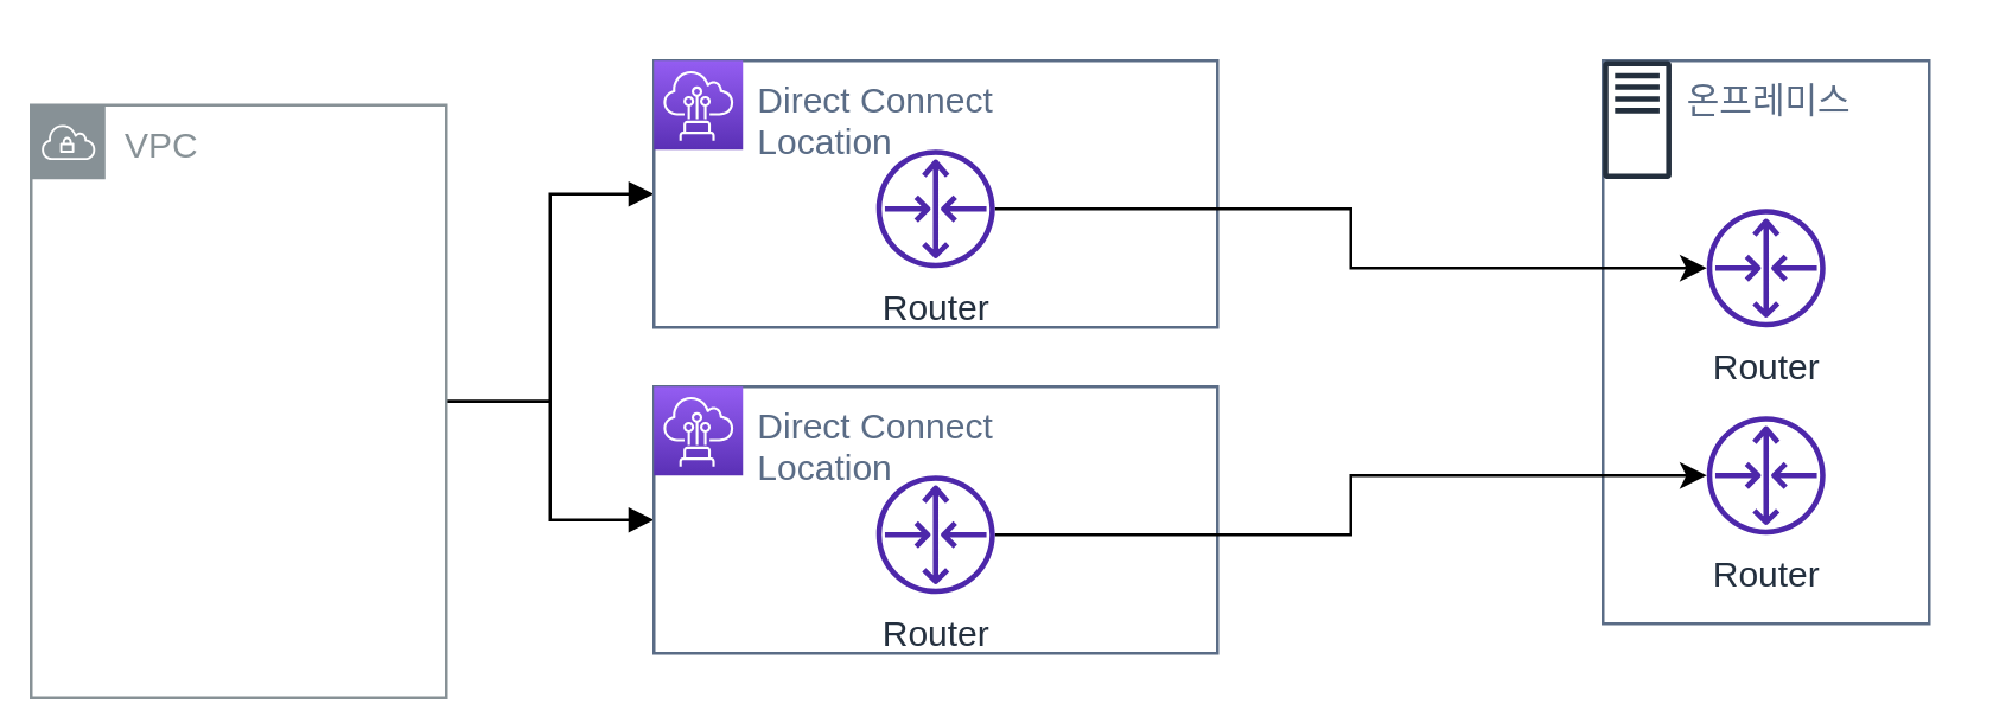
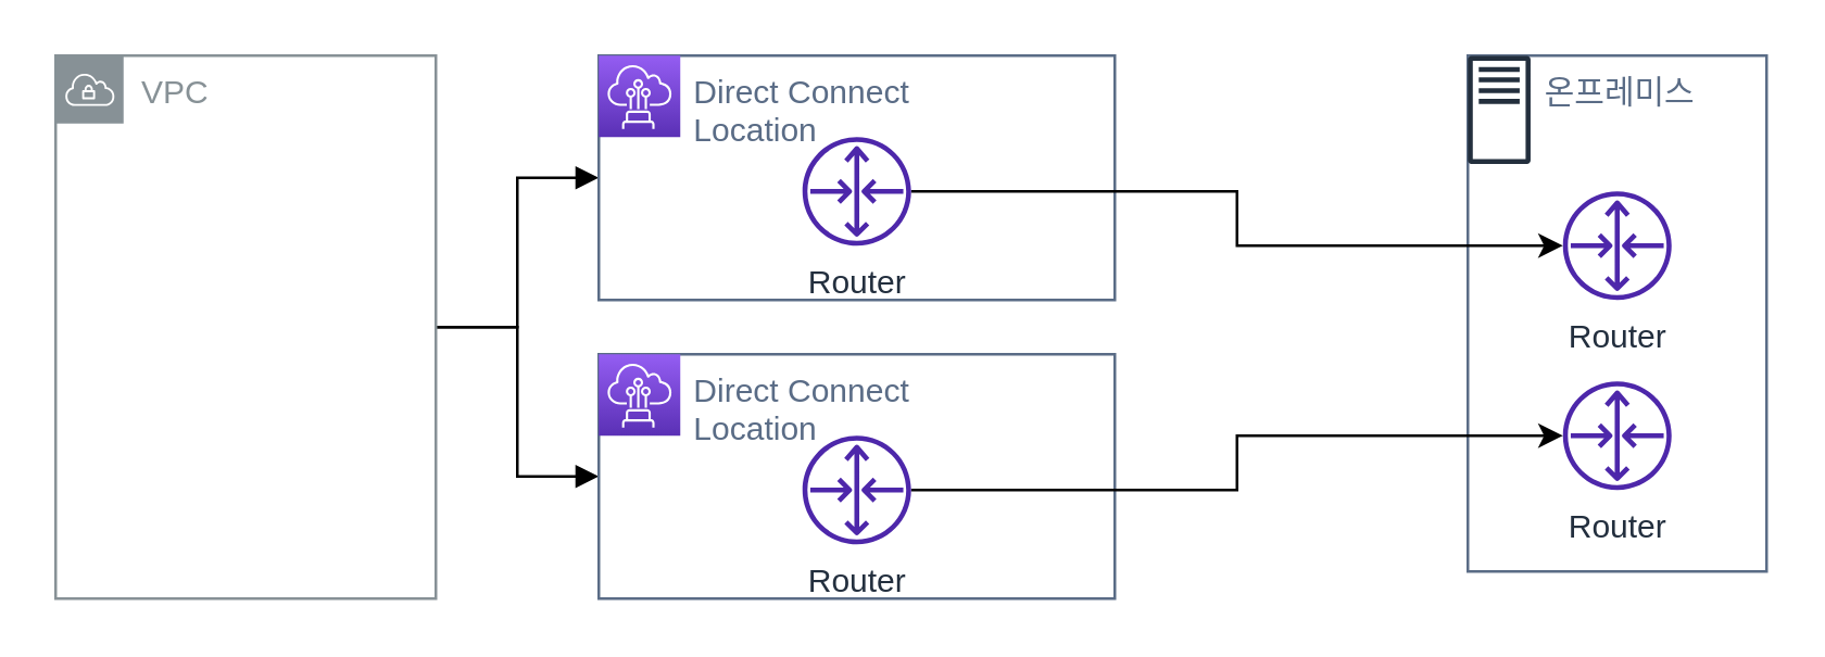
  <mxCell id="0" />
  <mxCell id="1" parent="0" />
  <mxCell id="2" style="edgeStyle=orthogonalEdgeStyle;rounded=0;orthogonalLoop=1;jettySize=auto;html=1;entryX=0;entryY=0.5;entryDx=0;entryDy=0;endArrow=block;endFill=1;jumpStyle=none;" edge="1" parent="1" source="4" target="6"><mxGeometry relative="1" as="geometry" /></mxCell>
  <mxCell id="3" style="edgeStyle=orthogonalEdgeStyle;rounded=0;orthogonalLoop=1;jettySize=auto;html=1;endArrow=block;endFill=1;" edge="1" parent="1" source="4" target="13"><mxGeometry relative="1" as="geometry" /></mxCell>
- <mxCell id="4" value="VPC" style="sketch=0;outlineConnect=0;gradientColor=none;html=1;whiteSpace=wrap;fontSize=12;fontStyle=0;shape=mxgraph.aws4.group;grIcon=mxgraph.aws4.group_vpc;strokeColor=#879196;fillColor=none;verticalAlign=top;align=left;spacingLeft=30;fontColor=#879196;dashed=0;" vertex="1" parent="1"><mxGeometry x="10" y="35" width="140" height="200" as="geometry" /></mxCell>
+ <mxCell id="4" value="VPC" style="sketch=0;outlineConnect=0;gradientColor=none;html=1;whiteSpace=wrap;fontSize=12;fontStyle=0;shape=mxgraph.aws4.group;grIcon=mxgraph.aws4.group_vpc;strokeColor=#879196;fillColor=none;verticalAlign=top;align=left;spacingLeft=30;fontColor=#879196;dashed=0;" vertex="1" parent="1"><mxGeometry x="20" y="20" width="140" height="200" as="geometry" /></mxCell>
  <mxCell id="5" value="        온프레미스" style="fillColor=none;strokeColor=#5A6C86;verticalAlign=top;fontStyle=0;fontColor=#5A6C86;align=left;" vertex="1" parent="1"><mxGeometry x="540" y="20" width="110" height="190" as="geometry" /></mxCell>
  <mxCell id="6" value="          Direct Connect &#10;          Location" style="fillColor=none;strokeColor=#5A6C86;verticalAlign=top;fontStyle=0;fontColor=#5A6C86;align=left;" vertex="1" parent="1"><mxGeometry x="220" y="20" width="190" height="90" as="geometry" /></mxCell>
  <mxCell id="7" value="" style="sketch=0;points=[[0,0,0],[0.25,0,0],[0.5,0,0],[0.75,0,0],[1,0,0],[0,1,0],[0.25,1,0],[0.5,1,0],[0.75,1,0],[1,1,0],[0,0.25,0],[0,0.5,0],[0,0.75,0],[1,0.25,0],[1,0.5,0],[1,0.75,0]];outlineConnect=0;fontColor=#232F3E;gradientColor=#945DF2;gradientDirection=north;fillColor=#5A30B5;strokeColor=#ffffff;dashed=0;verticalLabelPosition=bottom;verticalAlign=top;align=center;html=1;fontSize=12;fontStyle=0;aspect=fixed;shape=mxgraph.aws4.resourceIcon;resIcon=mxgraph.aws4.direct_connect;" vertex="1" parent="1"><mxGeometry x="220" y="20" width="30" height="30" as="geometry" /></mxCell>
  <mxCell id="8" style="edgeStyle=orthogonalEdgeStyle;rounded=0;orthogonalLoop=1;jettySize=auto;html=1;" edge="1" parent="1" source="9" target="11"><mxGeometry relative="1" as="geometry" /></mxCell>
  <mxCell id="9" value="Router" style="sketch=0;outlineConnect=0;fontColor=#232F3E;gradientColor=none;fillColor=#4D27AA;strokeColor=none;dashed=0;verticalLabelPosition=bottom;verticalAlign=top;align=center;html=1;fontSize=12;fontStyle=0;aspect=fixed;pointerEvents=1;shape=mxgraph.aws4.router;" vertex="1" parent="1"><mxGeometry x="295" y="50" width="40" height="40" as="geometry" /></mxCell>
  <mxCell id="10" value="" style="sketch=0;outlineConnect=0;fontColor=#232F3E;gradientColor=none;fillColor=#232F3D;strokeColor=none;dashed=0;verticalLabelPosition=bottom;verticalAlign=top;align=center;html=1;fontSize=12;fontStyle=0;aspect=fixed;pointerEvents=1;shape=mxgraph.aws4.traditional_server;" vertex="1" parent="1"><mxGeometry x="540" y="20" width="23.08" height="40" as="geometry" /></mxCell>
  <mxCell id="11" value="Router" style="sketch=0;outlineConnect=0;fontColor=#232F3E;gradientColor=none;fillColor=#4D27AA;strokeColor=none;dashed=0;verticalLabelPosition=bottom;verticalAlign=top;align=center;html=1;fontSize=12;fontStyle=0;aspect=fixed;pointerEvents=1;shape=mxgraph.aws4.router;" vertex="1" parent="1"><mxGeometry x="575" y="70" width="40" height="40" as="geometry" /></mxCell>
  <mxCell id="12" value="Router" style="sketch=0;outlineConnect=0;fontColor=#232F3E;gradientColor=none;fillColor=#4D27AA;strokeColor=none;dashed=0;verticalLabelPosition=bottom;verticalAlign=top;align=center;html=1;fontSize=12;fontStyle=0;aspect=fixed;pointerEvents=1;shape=mxgraph.aws4.router;" vertex="1" parent="1"><mxGeometry x="575" y="140" width="40" height="40" as="geometry" /></mxCell>
  <mxCell id="13" value="          Direct Connect &#10;          Location" style="fillColor=none;strokeColor=#5A6C86;verticalAlign=top;fontStyle=0;fontColor=#5A6C86;align=left;" vertex="1" parent="1"><mxGeometry x="220" y="130" width="190" height="90" as="geometry" /></mxCell>
  <mxCell id="14" value="" style="sketch=0;points=[[0,0,0],[0.25,0,0],[0.5,0,0],[0.75,0,0],[1,0,0],[0,1,0],[0.25,1,0],[0.5,1,0],[0.75,1,0],[1,1,0],[0,0.25,0],[0,0.5,0],[0,0.75,0],[1,0.25,0],[1,0.5,0],[1,0.75,0]];outlineConnect=0;fontColor=#232F3E;gradientColor=#945DF2;gradientDirection=north;fillColor=#5A30B5;strokeColor=#ffffff;dashed=0;verticalLabelPosition=bottom;verticalAlign=top;align=center;html=1;fontSize=12;fontStyle=0;aspect=fixed;shape=mxgraph.aws4.resourceIcon;resIcon=mxgraph.aws4.direct_connect;" vertex="1" parent="1"><mxGeometry x="220" y="130" width="30" height="30" as="geometry" /></mxCell>
  <mxCell id="15" style="edgeStyle=orthogonalEdgeStyle;rounded=0;orthogonalLoop=1;jettySize=auto;html=1;" edge="1" parent="1" source="16" target="12"><mxGeometry relative="1" as="geometry" /></mxCell>
  <mxCell id="16" value="Router" style="sketch=0;outlineConnect=0;fontColor=#232F3E;gradientColor=none;fillColor=#4D27AA;strokeColor=none;dashed=0;verticalLabelPosition=bottom;verticalAlign=top;align=center;html=1;fontSize=12;fontStyle=0;aspect=fixed;pointerEvents=1;shape=mxgraph.aws4.router;" vertex="1" parent="1"><mxGeometry x="295" y="160" width="40" height="40" as="geometry" /></mxCell>
